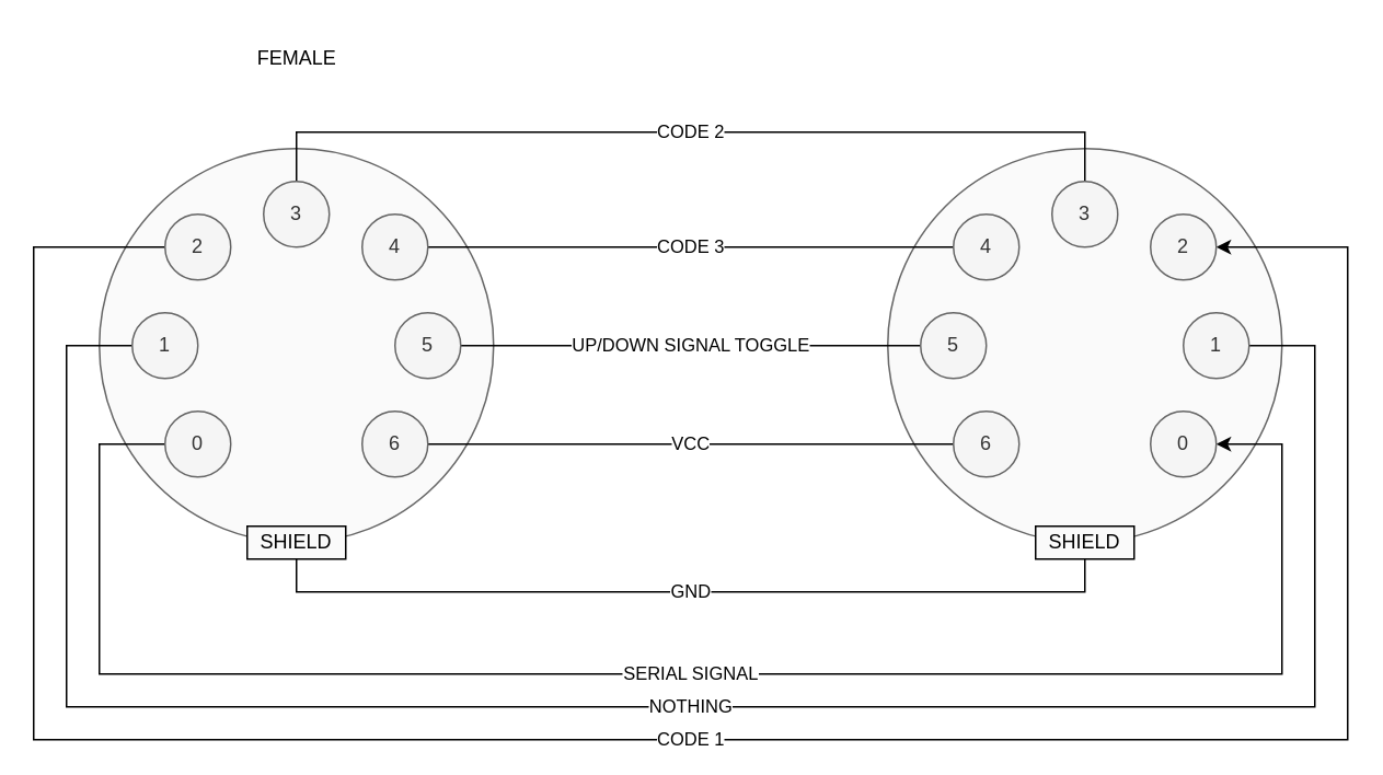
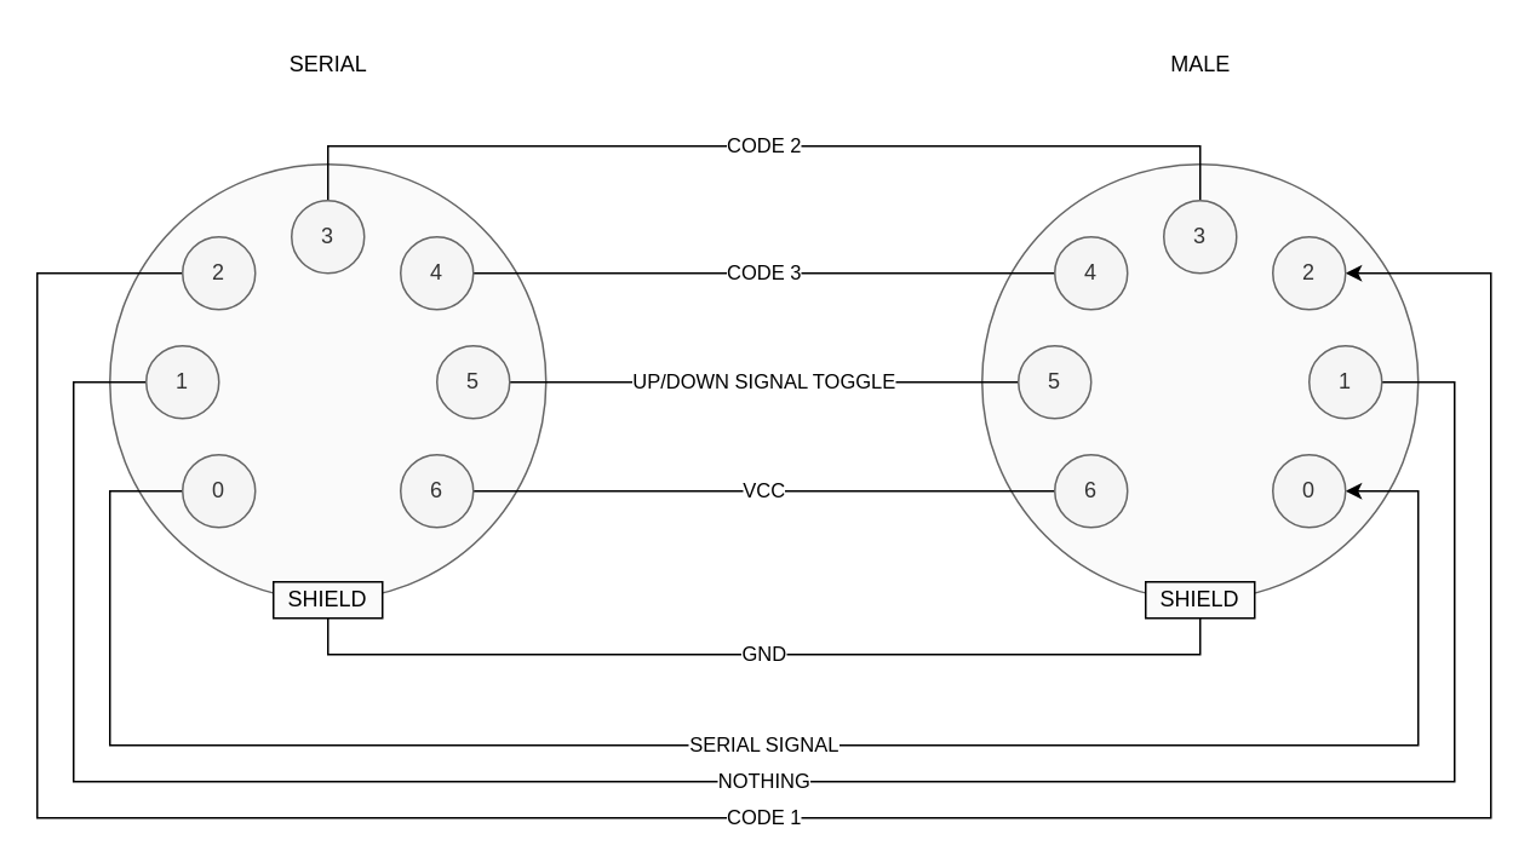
  <mxCell id="0" />
  <mxCell id="1" parent="0" />
  <mxCell id="2" value="" style="ellipse;whiteSpace=wrap;html=1;aspect=fixed;fillColor=#FAFAFA;fontColor=#333333;strokeColor=#666666;" parent="1" vertex="1"><mxGeometry x="540" y="90" width="240" height="240" as="geometry" /></mxCell>
  <mxCell id="3" value="" style="ellipse;whiteSpace=wrap;html=1;aspect=fixed;fillColor=#FAFAFA;fontColor=#333333;strokeColor=#666666;" parent="1" vertex="1"><mxGeometry x="60" y="90" width="240" height="240" as="geometry" /></mxCell>
  <mxCell id="4" value="CODE 2" style="edgeStyle=orthogonalEdgeStyle;rounded=0;orthogonalLoop=1;jettySize=auto;html=1;exitX=0.5;exitY=0;exitDx=0;exitDy=0;entryX=0.5;entryY=0;entryDx=0;entryDy=0;endArrow=none;endFill=0;" parent="1" source="5" target="20" edge="1"><mxGeometry relative="1" as="geometry"><Array as="points"><mxPoint x="180" y="80" /><mxPoint x="660" y="80" /></Array></mxGeometry></mxCell>
  <mxCell id="5" value="3" style="ellipse;whiteSpace=wrap;html=1;aspect=fixed;fillColor=#f5f5f5;fontColor=#333333;strokeColor=#666666;" parent="1" vertex="1"><mxGeometry x="160" y="110" width="40" height="40" as="geometry" /></mxCell>
  <mxCell id="6" value="CODE 1" style="edgeStyle=orthogonalEdgeStyle;rounded=0;orthogonalLoop=1;jettySize=auto;html=1;exitX=0;exitY=0.5;exitDx=0;exitDy=0;entryX=1;entryY=0.5;entryDx=0;entryDy=0;" parent="1" source="7" target="24" edge="1"><mxGeometry relative="1" as="geometry"><Array as="points"><mxPoint x="20" y="150" /><mxPoint x="20" y="450" /><mxPoint x="820" y="450" /><mxPoint x="820" y="150" /></Array></mxGeometry></mxCell>
  <mxCell id="7" value="2" style="ellipse;whiteSpace=wrap;html=1;aspect=fixed;fillColor=#f5f5f5;fontColor=#333333;strokeColor=#666666;" parent="1" vertex="1"><mxGeometry x="100" y="130" width="40" height="40" as="geometry" /></mxCell>
  <mxCell id="8" value="NOTHING" style="edgeStyle=orthogonalEdgeStyle;rounded=0;orthogonalLoop=1;jettySize=auto;html=1;exitX=0;exitY=0.5;exitDx=0;exitDy=0;entryX=1;entryY=0.5;entryDx=0;entryDy=0;endArrow=none;endFill=0;" parent="1" source="9" target="25" edge="1"><mxGeometry relative="1" as="geometry"><Array as="points"><mxPoint x="40" y="210" /><mxPoint x="40" y="430" /><mxPoint x="800" y="430" /><mxPoint x="800" y="210" /></Array></mxGeometry></mxCell>
  <mxCell id="9" value="1" style="ellipse;whiteSpace=wrap;html=1;aspect=fixed;fillColor=#f5f5f5;fontColor=#333333;strokeColor=#666666;" parent="1" vertex="1"><mxGeometry x="80" y="190" width="40" height="40" as="geometry" /></mxCell>
  <mxCell id="10" value="SERIAL SIGNAL" style="edgeStyle=orthogonalEdgeStyle;rounded=0;orthogonalLoop=1;jettySize=auto;html=1;exitX=0;exitY=0.5;exitDx=0;exitDy=0;entryX=1;entryY=0.5;entryDx=0;entryDy=0;" parent="1" source="11" target="26" edge="1"><mxGeometry relative="1" as="geometry"><Array as="points"><mxPoint x="60" y="270" /><mxPoint x="60" y="410" /><mxPoint x="780" y="410" /><mxPoint x="780" y="270" /></Array></mxGeometry></mxCell>
  <mxCell id="11" value="0" style="ellipse;whiteSpace=wrap;html=1;aspect=fixed;fillColor=#f5f5f5;fontColor=#333333;strokeColor=#666666;" parent="1" vertex="1"><mxGeometry x="100" y="250" width="40" height="40" as="geometry" /></mxCell>
  <mxCell id="12" value="CODE 3" style="edgeStyle=orthogonalEdgeStyle;rounded=0;orthogonalLoop=1;jettySize=auto;html=1;exitX=1;exitY=0.5;exitDx=0;exitDy=0;entryX=0;entryY=0.5;entryDx=0;entryDy=0;endArrow=none;endFill=0;" parent="1" source="13" target="21" edge="1"><mxGeometry relative="1" as="geometry" /></mxCell>
  <mxCell id="13" value="4" style="ellipse;whiteSpace=wrap;html=1;aspect=fixed;fillColor=#f5f5f5;fontColor=#333333;strokeColor=#666666;" parent="1" vertex="1"><mxGeometry x="220" y="130" width="40" height="40" as="geometry" /></mxCell>
  <mxCell id="14" value="UP/DOWN SIGNAL TOGGLE" style="edgeStyle=orthogonalEdgeStyle;rounded=0;orthogonalLoop=1;jettySize=auto;html=1;exitX=1;exitY=0.5;exitDx=0;exitDy=0;entryX=0;entryY=0.5;entryDx=0;entryDy=0;endArrow=none;endFill=0;" parent="1" source="15" target="22" edge="1"><mxGeometry relative="1" as="geometry" /></mxCell>
  <mxCell id="15" value="5" style="ellipse;whiteSpace=wrap;html=1;aspect=fixed;fillColor=#f5f5f5;fontColor=#333333;strokeColor=#666666;" parent="1" vertex="1"><mxGeometry x="240" y="190" width="40" height="40" as="geometry" /></mxCell>
  <mxCell id="16" value="VCC" style="edgeStyle=orthogonalEdgeStyle;rounded=0;orthogonalLoop=1;jettySize=auto;html=1;exitX=1;exitY=0.5;exitDx=0;exitDy=0;entryX=0;entryY=0.5;entryDx=0;entryDy=0;endArrow=none;endFill=0;" parent="1" source="17" target="23" edge="1"><mxGeometry relative="1" as="geometry" /></mxCell>
  <mxCell id="17" value="6" style="ellipse;whiteSpace=wrap;html=1;aspect=fixed;fillColor=#f5f5f5;fontColor=#333333;strokeColor=#666666;" parent="1" vertex="1"><mxGeometry x="220" y="250" width="40" height="40" as="geometry" /></mxCell>
  <mxCell id="18" value="GND" style="edgeStyle=orthogonalEdgeStyle;rounded=0;orthogonalLoop=1;jettySize=auto;html=1;exitX=0.5;exitY=1;exitDx=0;exitDy=0;entryX=0.5;entryY=1;entryDx=0;entryDy=0;endArrow=none;endFill=0;" parent="1" source="19" target="27" edge="1"><mxGeometry relative="1" as="geometry" /></mxCell>
  <mxCell id="19" value="SHIELD" style="rounded=0;whiteSpace=wrap;html=1;fillColor=#FAFAFA;" parent="1" vertex="1"><mxGeometry x="150" y="320" width="60" height="20" as="geometry" /></mxCell>
  <mxCell id="20" value="3" style="ellipse;whiteSpace=wrap;html=1;aspect=fixed;fillColor=#f5f5f5;fontColor=#333333;strokeColor=#666666;" parent="1" vertex="1"><mxGeometry x="640" y="110" width="40" height="40" as="geometry" /></mxCell>
  <mxCell id="21" value="4" style="ellipse;whiteSpace=wrap;html=1;aspect=fixed;fillColor=#f5f5f5;fontColor=#333333;strokeColor=#666666;" parent="1" vertex="1"><mxGeometry x="580" y="130" width="40" height="40" as="geometry" /></mxCell>
  <mxCell id="22" value="5" style="ellipse;whiteSpace=wrap;html=1;aspect=fixed;fillColor=#f5f5f5;fontColor=#333333;strokeColor=#666666;" parent="1" vertex="1"><mxGeometry x="560" y="190" width="40" height="40" as="geometry" /></mxCell>
  <mxCell id="23" value="6" style="ellipse;whiteSpace=wrap;html=1;aspect=fixed;fillColor=#f5f5f5;fontColor=#333333;strokeColor=#666666;" parent="1" vertex="1"><mxGeometry x="580" y="250" width="40" height="40" as="geometry" /></mxCell>
  <mxCell id="24" value="2" style="ellipse;whiteSpace=wrap;html=1;aspect=fixed;fillColor=#f5f5f5;fontColor=#333333;strokeColor=#666666;" parent="1" vertex="1"><mxGeometry x="700" y="130" width="40" height="40" as="geometry" /></mxCell>
  <mxCell id="25" value="1" style="ellipse;whiteSpace=wrap;html=1;aspect=fixed;fillColor=#f5f5f5;fontColor=#333333;strokeColor=#666666;" parent="1" vertex="1"><mxGeometry x="720" y="190" width="40" height="40" as="geometry" /></mxCell>
  <mxCell id="26" value="0" style="ellipse;whiteSpace=wrap;html=1;aspect=fixed;fillColor=#f5f5f5;fontColor=#333333;strokeColor=#666666;" parent="1" vertex="1"><mxGeometry x="700" y="250" width="40" height="40" as="geometry" /></mxCell>
  <mxCell id="27" value="SHIELD" style="rounded=0;whiteSpace=wrap;html=1;fillColor=#FAFAFA;" parent="1" vertex="1"><mxGeometry x="630" y="320" width="60" height="20" as="geometry" /></mxCell>
- <mxCell id="28" value="FEMALE" style="text;html=1;align=center;verticalAlign=middle;resizable=0;points=[];autosize=1;strokeColor=none;fillColor=none;" parent="1" vertex="1"><mxGeometry x="145" y="20" width="70" height="30" as="geometry" /></mxCell>
+ <mxCell id="28" value="SERIAL" style="text;html=1;align=center;verticalAlign=middle;resizable=0;points=[];autosize=1;strokeColor=none;fillColor=none;" parent="1" vertex="1"><mxGeometry x="145" y="20" width="70" height="30" as="geometry" /></mxCell>
+ <mxCell id="29" value="MALE" style="text;html=1;align=center;verticalAlign=middle;resizable=0;points=[];autosize=1;strokeColor=none;fillColor=none;" parent="1" vertex="1"><mxGeometry x="630" y="20" width="60" height="30" as="geometry" /></mxCell>
